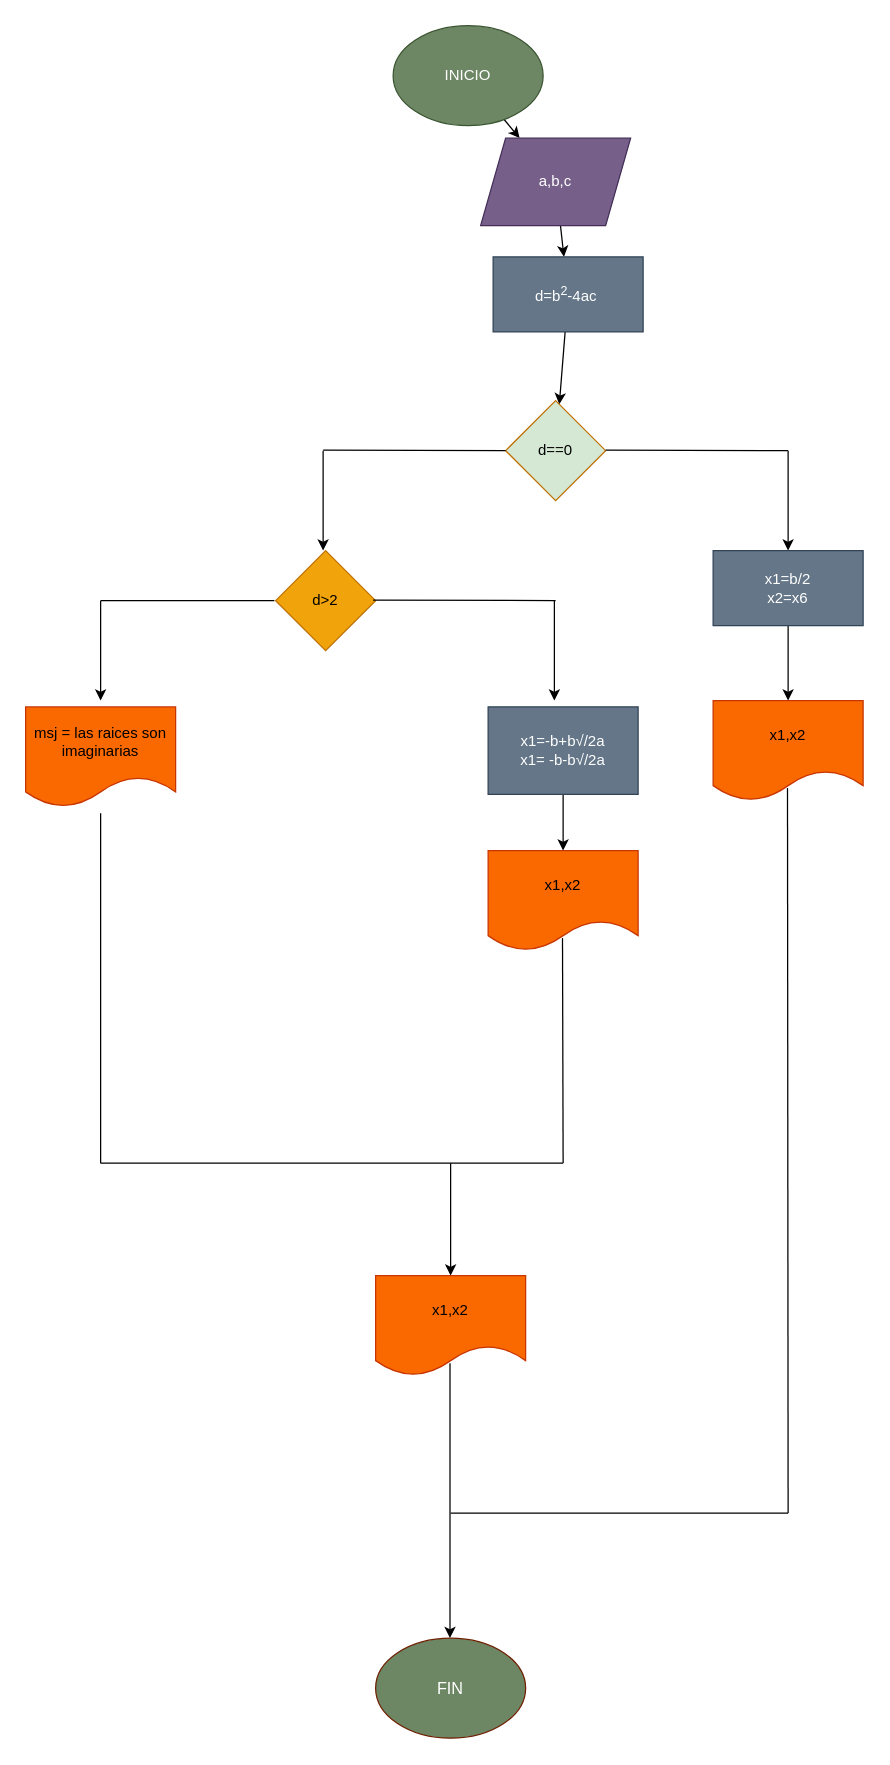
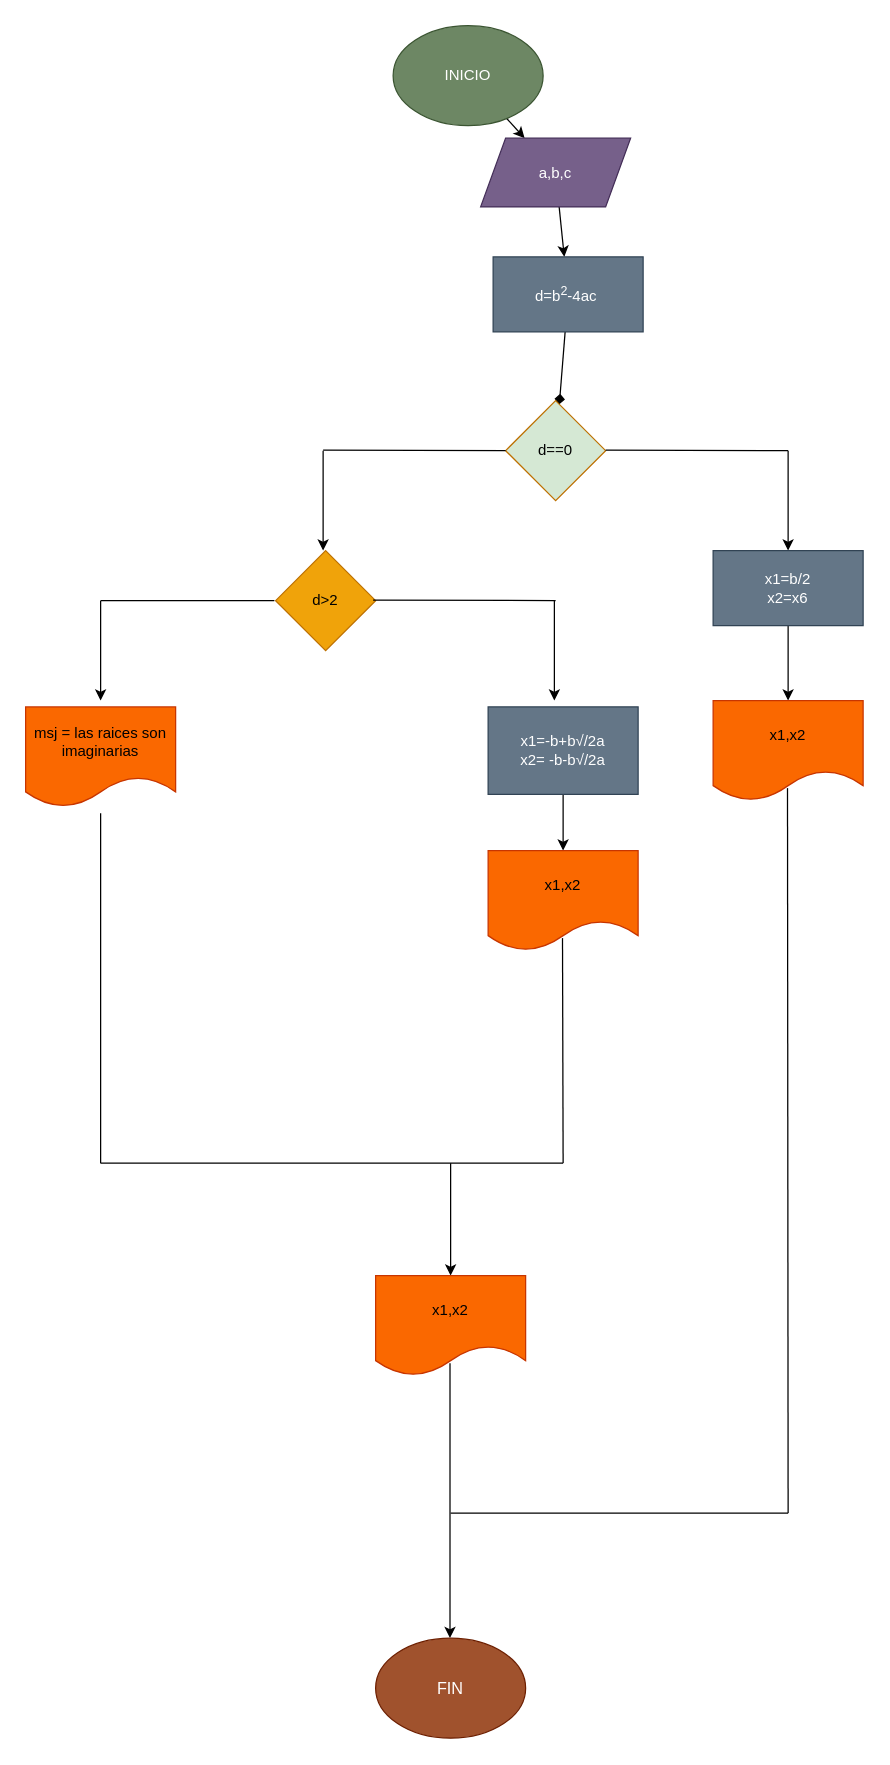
  <mxCell id="0" />
  <mxCell id="1" parent="0" />
  <mxCell id="2" value="" style="edgeStyle=none;html=1;" edge="1" parent="1" source="3" target="5"><mxGeometry relative="1" as="geometry" /></mxCell>
  <mxCell id="3" value="INICIO" style="ellipse;whiteSpace=wrap;html=1;fillColor=#6d8764;fontColor=#ffffff;strokeColor=#3A5431;" vertex="1" parent="1"><mxGeometry x="314" y="20" width="120" height="80" as="geometry" /></mxCell>
  <mxCell id="4" value="" style="edgeStyle=none;html=1;" edge="1" parent="1" source="5" target="7"><mxGeometry relative="1" as="geometry" /></mxCell>
- <mxCell id="5" value="a,b,c" style="shape=parallelogram;perimeter=parallelogramPerimeter;whiteSpace=wrap;html=1;fixedSize=1;fillColor=#76608a;fontColor=#ffffff;strokeColor=#432D57;" vertex="1" parent="1"><mxGeometry x="384" y="110" width="120" height="70" as="geometry" /></mxCell>
- <mxCell id="6" value="" style="edgeStyle=none;html=1;" edge="1" parent="1" source="7" target="8"><mxGeometry relative="1" as="geometry" /></mxCell>
+ <mxCell id="5" value="a,b,c" style="shape=parallelogram;perimeter=parallelogramPerimeter;whiteSpace=wrap;html=1;fixedSize=1;fillColor=#76608a;fontColor=#ffffff;strokeColor=#432D57;" vertex="1" parent="1"><mxGeometry x="384" y="110" width="120" height="55" as="geometry" /></mxCell>
+ <mxCell id="6" value="" style="edgeStyle=none;html=1;endArrow=diamond;" edge="1" parent="1" source="7" target="8"><mxGeometry relative="1" as="geometry" /></mxCell>
  <mxCell id="7" value="d=b&lt;sup&gt;2&lt;/sup&gt;-4ac&lt;sup&gt;&amp;nbsp;&lt;br&gt;&lt;/sup&gt;" style="rounded=0;whiteSpace=wrap;html=1;align=center;fillColor=#647687;fontColor=#ffffff;strokeColor=#314354;" vertex="1" parent="1"><mxGeometry x="394" y="205" width="120" height="60" as="geometry" /></mxCell>
  <mxCell id="8" value="d==0" style="rhombus;whiteSpace=wrap;html=1;fillColor=#d5e8d4;fontColor=#000000;strokeColor=#BD7000;" vertex="1" parent="1"><mxGeometry x="404" y="320" width="80" height="80" as="geometry" /></mxCell>
  <mxCell id="9" value="" style="endArrow=none;html=1;" edge="1" parent="1"><mxGeometry width="50" height="50" relative="1" as="geometry"><mxPoint x="484" y="359.5" as="sourcePoint" /><mxPoint x="630" y="360" as="targetPoint" /></mxGeometry></mxCell>
  <mxCell id="10" value="" style="endArrow=classic;html=1;" edge="1" parent="1"><mxGeometry width="50" height="50" relative="1" as="geometry"><mxPoint x="630" y="360" as="sourcePoint" /><mxPoint x="630" y="440" as="targetPoint" /></mxGeometry></mxCell>
  <mxCell id="11" value="" style="edgeStyle=none;html=1;" edge="1" parent="1" source="12" target="16"><mxGeometry relative="1" as="geometry" /></mxCell>
  <mxCell id="12" value="x1=b/2&lt;br&gt;x2=x6" style="rounded=0;whiteSpace=wrap;html=1;fillColor=#647687;fontColor=#ffffff;strokeColor=#314354;" vertex="1" parent="1"><mxGeometry x="570" y="440" width="120" height="60" as="geometry" /></mxCell>
  <mxCell id="13" value="" style="endArrow=none;html=1;" edge="1" parent="1"><mxGeometry width="50" height="50" relative="1" as="geometry"><mxPoint x="258" y="359.5" as="sourcePoint" /><mxPoint x="404" y="360" as="targetPoint" /></mxGeometry></mxCell>
  <mxCell id="14" value="" style="endArrow=classic;html=1;" edge="1" parent="1"><mxGeometry width="50" height="50" relative="1" as="geometry"><mxPoint x="258" y="360" as="sourcePoint" /><mxPoint x="258" y="440" as="targetPoint" /></mxGeometry></mxCell>
  <mxCell id="15" value="d&amp;gt;2" style="rhombus;whiteSpace=wrap;html=1;fillColor=#f0a30a;fontColor=#000000;strokeColor=#BD7000;" vertex="1" parent="1"><mxGeometry x="220" y="440" width="80" height="80" as="geometry" /></mxCell>
  <mxCell id="16" value="x1,x2" style="shape=document;whiteSpace=wrap;html=1;boundedLbl=1;fillColor=#fa6800;fontColor=#000000;strokeColor=#C73500;" vertex="1" parent="1"><mxGeometry x="570" y="560" width="120" height="80" as="geometry" /></mxCell>
  <mxCell id="17" value="" style="endArrow=none;html=1;" edge="1" parent="1"><mxGeometry width="50" height="50" relative="1" as="geometry"><mxPoint x="298" y="479.5" as="sourcePoint" /><mxPoint x="444" y="480" as="targetPoint" /></mxGeometry></mxCell>
  <mxCell id="18" value="" style="endArrow=classic;html=1;" edge="1" parent="1"><mxGeometry width="50" height="50" relative="1" as="geometry"><mxPoint x="443" y="480" as="sourcePoint" /><mxPoint x="443" y="560" as="targetPoint" /></mxGeometry></mxCell>
  <mxCell id="19" value="" style="edgeStyle=none;html=1;fontSize=17;" edge="1" parent="1" source="20" target="21"><mxGeometry relative="1" as="geometry" /></mxCell>
- <mxCell id="20" value="x1=-b+b√/2a&lt;br&gt;x1= -b-b√/2a" style="rounded=0;whiteSpace=wrap;html=1;fillColor=#647687;fontColor=#ffffff;strokeColor=#314354;" vertex="1" parent="1"><mxGeometry x="390" y="565" width="120" height="70" as="geometry" /></mxCell>
+ <mxCell id="20" value="x1=-b+b√/2a&lt;br&gt;x2= -b-b√/2a" style="rounded=0;whiteSpace=wrap;html=1;fillColor=#647687;fontColor=#ffffff;strokeColor=#314354;" vertex="1" parent="1"><mxGeometry x="390" y="565" width="120" height="70" as="geometry" /></mxCell>
  <mxCell id="21" value="x1,x2" style="shape=document;whiteSpace=wrap;html=1;boundedLbl=1;fillColor=#fa6800;fontColor=#000000;strokeColor=#C73500;" vertex="1" parent="1"><mxGeometry x="390" y="680" width="120" height="80" as="geometry" /></mxCell>
  <mxCell id="22" value="" style="endArrow=none;html=1;" edge="1" parent="1"><mxGeometry width="50" height="50" relative="1" as="geometry"><mxPoint x="80" y="480" as="sourcePoint" /><mxPoint x="219" y="480" as="targetPoint" /></mxGeometry></mxCell>
  <mxCell id="23" value="" style="endArrow=classic;html=1;" edge="1" parent="1"><mxGeometry width="50" height="50" relative="1" as="geometry"><mxPoint x="80" y="480" as="sourcePoint" /><mxPoint x="80" y="560" as="targetPoint" /></mxGeometry></mxCell>
  <mxCell id="24" value="" style="endArrow=none;html=1;fontSize=13;" edge="1" parent="1"><mxGeometry width="50" height="50" relative="1" as="geometry"><mxPoint x="80" y="930" as="sourcePoint" /><mxPoint x="80" y="650" as="targetPoint" /></mxGeometry></mxCell>
  <mxCell id="25" value="" style="endArrow=none;html=1;fontSize=13;" edge="1" parent="1"><mxGeometry width="50" height="50" relative="1" as="geometry"><mxPoint x="450" y="930" as="sourcePoint" /><mxPoint x="449.5" y="750" as="targetPoint" /></mxGeometry></mxCell>
  <mxCell id="26" value="" style="endArrow=none;html=1;fontSize=13;" edge="1" parent="1"><mxGeometry width="50" height="50" relative="1" as="geometry"><mxPoint x="630" y="1210" as="sourcePoint" /><mxPoint x="629.5" y="630" as="targetPoint" /></mxGeometry></mxCell>
  <mxCell id="27" value="" style="endArrow=none;html=1;fontSize=13;" edge="1" parent="1"><mxGeometry width="50" height="50" relative="1" as="geometry"><mxPoint x="80" y="930" as="sourcePoint" /><mxPoint x="450" y="930" as="targetPoint" /></mxGeometry></mxCell>
  <mxCell id="28" value="" style="endArrow=classic;html=1;fontSize=13;" edge="1" parent="1"><mxGeometry width="50" height="50" relative="1" as="geometry"><mxPoint x="360" y="930" as="sourcePoint" /><mxPoint x="360" y="1020" as="targetPoint" /></mxGeometry></mxCell>
  <mxCell id="29" value="x1,x2" style="shape=document;whiteSpace=wrap;html=1;boundedLbl=1;fillColor=#fa6800;fontColor=#000000;strokeColor=#C73500;" vertex="1" parent="1"><mxGeometry x="300" y="1020" width="120" height="80" as="geometry" /></mxCell>
  <mxCell id="30" value="" style="endArrow=classic;html=1;fontSize=13;" edge="1" parent="1"><mxGeometry width="50" height="50" relative="1" as="geometry"><mxPoint x="359.5" y="1090" as="sourcePoint" /><mxPoint x="359.5" y="1310" as="targetPoint" /></mxGeometry></mxCell>
- <mxCell id="31" value="FIN" style="ellipse;whiteSpace=wrap;html=1;fontSize=13;fillColor=#6d8764;fontColor=#ffffff;strokeColor=#6D1F00;" vertex="1" parent="1"><mxGeometry x="300" y="1310" width="120" height="80" as="geometry" /></mxCell>
+ <mxCell id="31" value="FIN" style="ellipse;whiteSpace=wrap;html=1;fontSize=13;fillColor=#a0522d;fontColor=#ffffff;strokeColor=#6D1F00;" vertex="1" parent="1"><mxGeometry x="300" y="1310" width="120" height="80" as="geometry" /></mxCell>
  <mxCell id="32" value="" style="endArrow=none;html=1;fontSize=13;" edge="1" parent="1"><mxGeometry width="50" height="50" relative="1" as="geometry"><mxPoint x="360" y="1210" as="sourcePoint" /><mxPoint x="630" y="1210" as="targetPoint" /></mxGeometry></mxCell>
  <mxCell id="33" value="msj = las raices son imaginarias" style="shape=document;whiteSpace=wrap;html=1;boundedLbl=1;fillColor=#fa6800;fontColor=#000000;strokeColor=#C73500;" vertex="1" parent="1"><mxGeometry x="20" y="565" width="120" height="80" as="geometry" /></mxCell>
